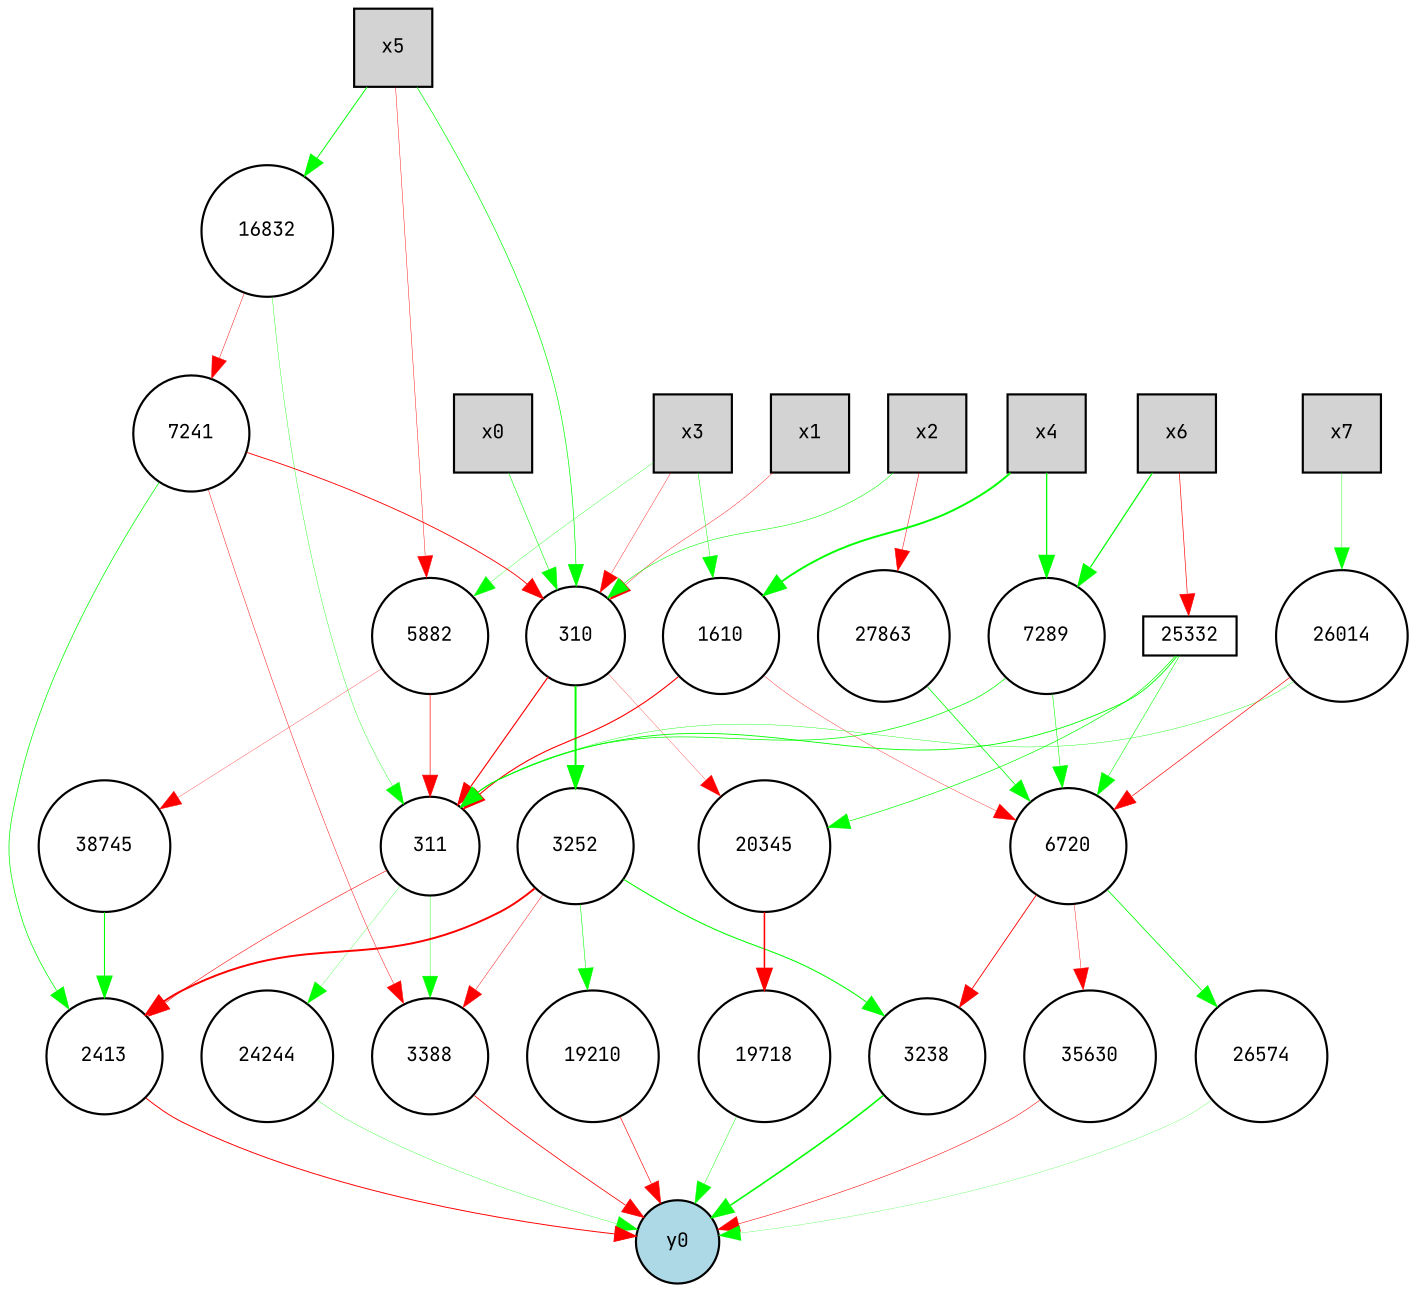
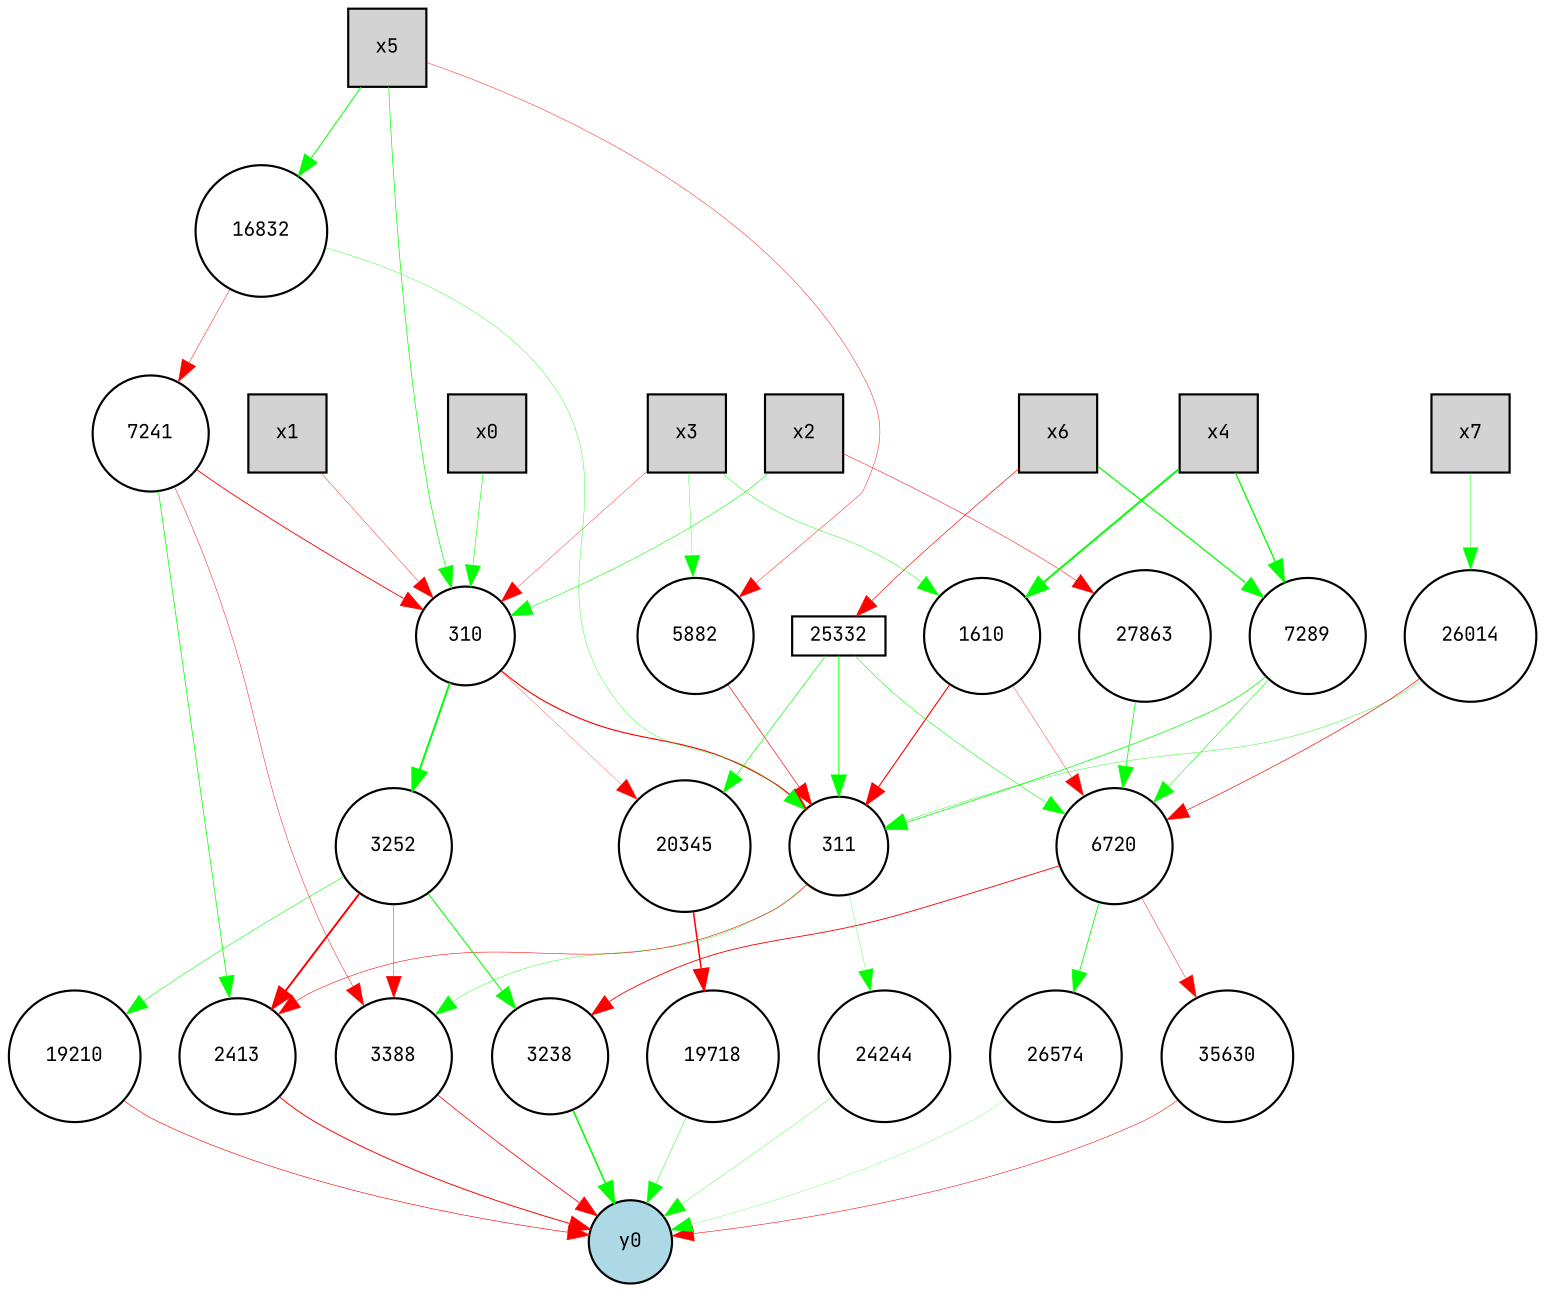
  digraph {
    fontname="JetBrains Mono"
    node [fillcolor=white fontname="JetBrains Mono" fontsize=9 shape=circle style=filled]
    edge [color=green fontname="JetBrains Mono" penwidth=0.9 style=solid]
    x0 [fillcolor=lightgray height=0.5 shape=box width=0.5]
    310 [height=0.1 width=0.1]
    311 [height=0.1 width=0.1]
    3252 [height=0.1 width=0.1]
    20345 [height=0.1 width=0.1]
    x1 [fillcolor=lightgray height=0.5 shape=box width=0.5]
    x2 [fillcolor=lightgray height=0.5 shape=box width=0.5]
    27863 [height=0.1 width=0.1]
    6720 [height=0.1 width=0.1]
    x3 [fillcolor=lightgray height=0.5 shape=box width=0.5]
    1610 [height=0.1 width=0.1]
    5882 [height=0.1 width=0.1]
-   38745 [height=0.1 width=0.1]
    x4 [fillcolor=lightgray height=0.5 shape=box width=0.5]
    7289 [height=0.1 width=0.1]
    x5 [fillcolor=lightgray height=0.5 shape=box width=0.5]
    16832 [height=0.1 width=0.1]
    7241 [height=0.1 width=0.1]
    x6 [fillcolor=lightgray height=0.5 shape=box width=0.5]
    25332 [height=0.1 shape=box width=0.1]
    x7 [fillcolor=lightgray height=0.5 shape=box width=0.5]
    26014 [height=0.1 width=0.1]
    y0 [fillcolor=lightblue height=0.1 width=0.1]
    19718 [height=0.1 width=0.1]
    19210 [height=0.1 width=0.1]
    24244 [height=0.1 width=0.1]
    3388 [height=0.1 width=0.1]
    2413 [height=0.1 width=0.1]
    3238 [height=0.1 width=0.1]
    35630 [height=0.1 width=0.1]
    26574 [height=0.1 width=0.1]
    x0 -> 310 [penwidth=0.26235322860549126]
    310 -> 311 [color=red penwidth=0.5266663209112369]
    310 -> 3252
    310 -> 20345 [color=red penwidth=0.12908785625129024]
    311 -> 24244 [penwidth=0.12756403013948409]
    311 -> 3388 [penwidth=0.18324486066327528]
    311 -> 2413 [color=red penwidth=0.2562800417989517]
    3252 -> 19210 [penwidth=0.25893065840082563]
    3252 -> 3388 [color=red penwidth=0.20217820643315254]
    3252 -> 2413 [color=red]
    3252 -> 3238 [penwidth=0.48168522184193774]
    20345 -> 19718 [color=red penwidth=0.7098365520520713]
    x1 -> 310 [color=red penwidth=0.1869019300846375]
    x2 -> 310 [penwidth=0.25827735338279095]
    x2 -> 27863 [color=red penwidth=0.23096379666493802]
    27863 -> 6720 [penwidth=0.3542276703948315]
    6720 -> 3238 [color=red penwidth=0.4074463063628868]
    6720 -> 35630 [color=red penwidth=0.1925807204085246]
    6720 -> 26574 [penwidth=0.3812062951273776]
    x3 -> 310 [color=red penwidth=0.17588979577687414]
    x3 -> 1610 [penwidth=0.21077909356232827]
    x3 -> 5882 [penwidth=0.1570153280211165]
    1610 -> 311 [color=red penwidth=0.5112512410566235]
    1610 -> 6720 [color=red penwidth=0.16741537073419627]
    5882 -> 311 [color=red penwidth=0.30074066093554724]
-   5882 -> 38745 [color=red penwidth=0.14075867271143772]
-   38745 -> 2413 [penwidth=0.502524919112646]
    x4 -> 1610
    x4 -> 7289 [penwidth=0.6064968559114067]
    7289 -> 311 [penwidth=0.3360130091366692]
    7289 -> 6720 [penwidth=0.2531972451460054]
    x5 -> 310 [penwidth=0.3209718238462679]
    x5 -> 5882 [color=red penwidth=0.20283553852331776]
    x5 -> 16832 [penwidth=0.4436149017438299]
    16832 -> 311 [penwidth=0.1755249178084331]
    16832 -> 7241 [color=red penwidth=0.2138685357252637]
    7241 -> 310 [color=red penwidth=0.4061351073321815]
    7241 -> 3388 [color=red penwidth=0.21189144298288756]
    7241 -> 2413 [penwidth=0.3391674488372235]
    x6 -> 7289 [penwidth=0.5643384290175614]
    x6 -> 25332 [color=red penwidth=0.29721486683010473]
    25332 -> 311 [penwidth=0.4024705604747668]
    25332 -> 20345 [penwidth=0.3148133823742081]
    25332 -> 6720 [penwidth=0.2574936384993496]
    x7 -> 26014 [penwidth=0.1918206250563339]
    26014 -> 311 [penwidth=0.18679198913938183]
    26014 -> 6720 [color=red penwidth=0.30581590672619563]
    19718 -> y0 [penwidth=0.20045597938426163]
    19210 -> y0 [color=red penwidth=0.28409990825540166]
    24244 -> y0 [penwidth=0.15569158025743246]
    3388 -> y0 [color=red penwidth=0.36233012161823563]
    2413 -> y0 [color=red penwidth=0.44396887330844215]
    3238 -> y0 [penwidth=0.7277641697923151]
    35630 -> y0 [color=red penwidth=0.25060390773520036]
    26574 -> y0 [penwidth=0.11545697685420438]
  }
